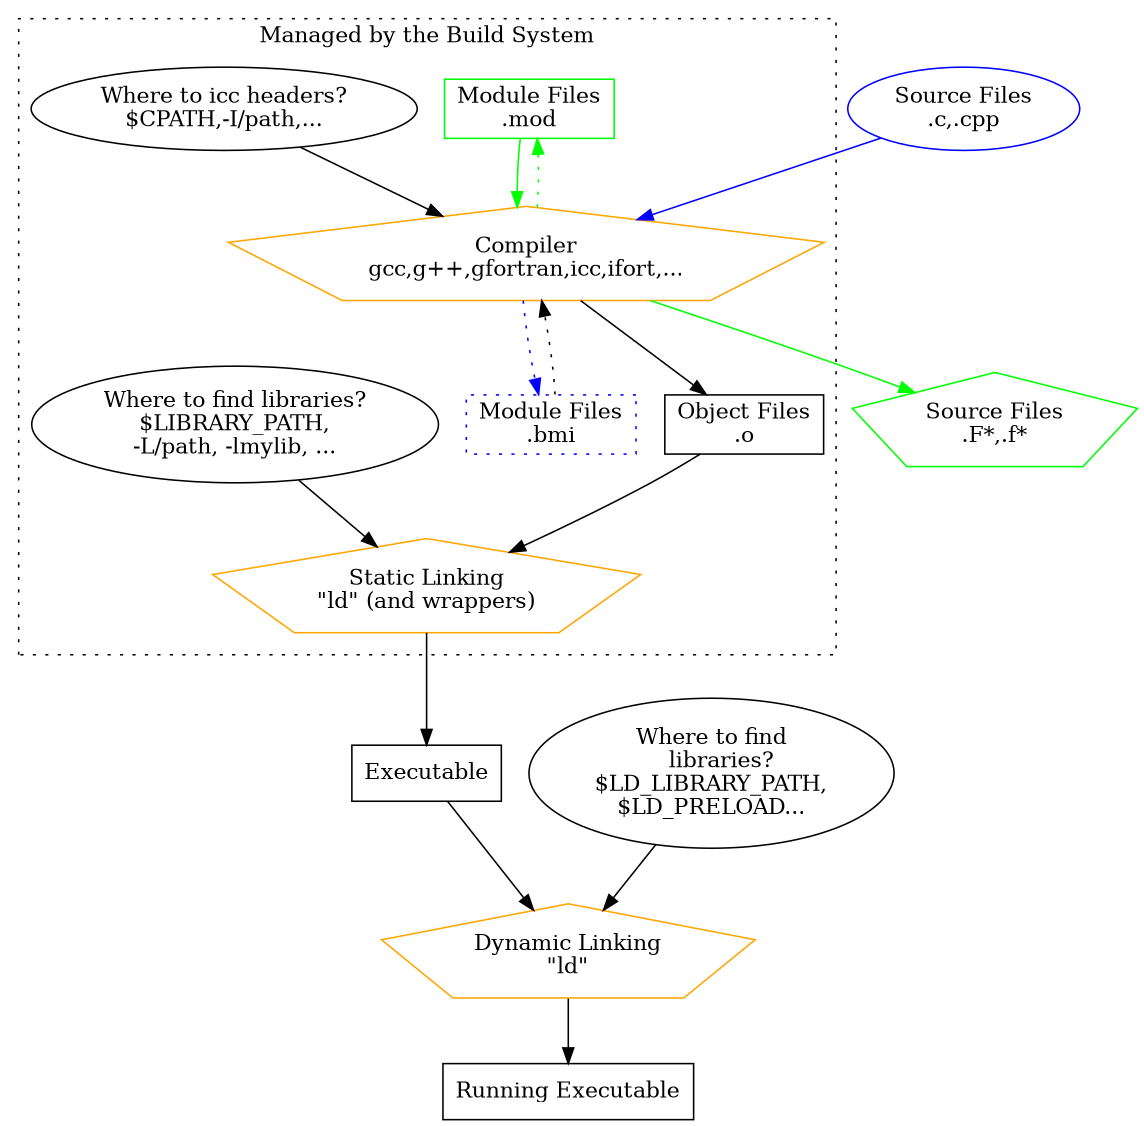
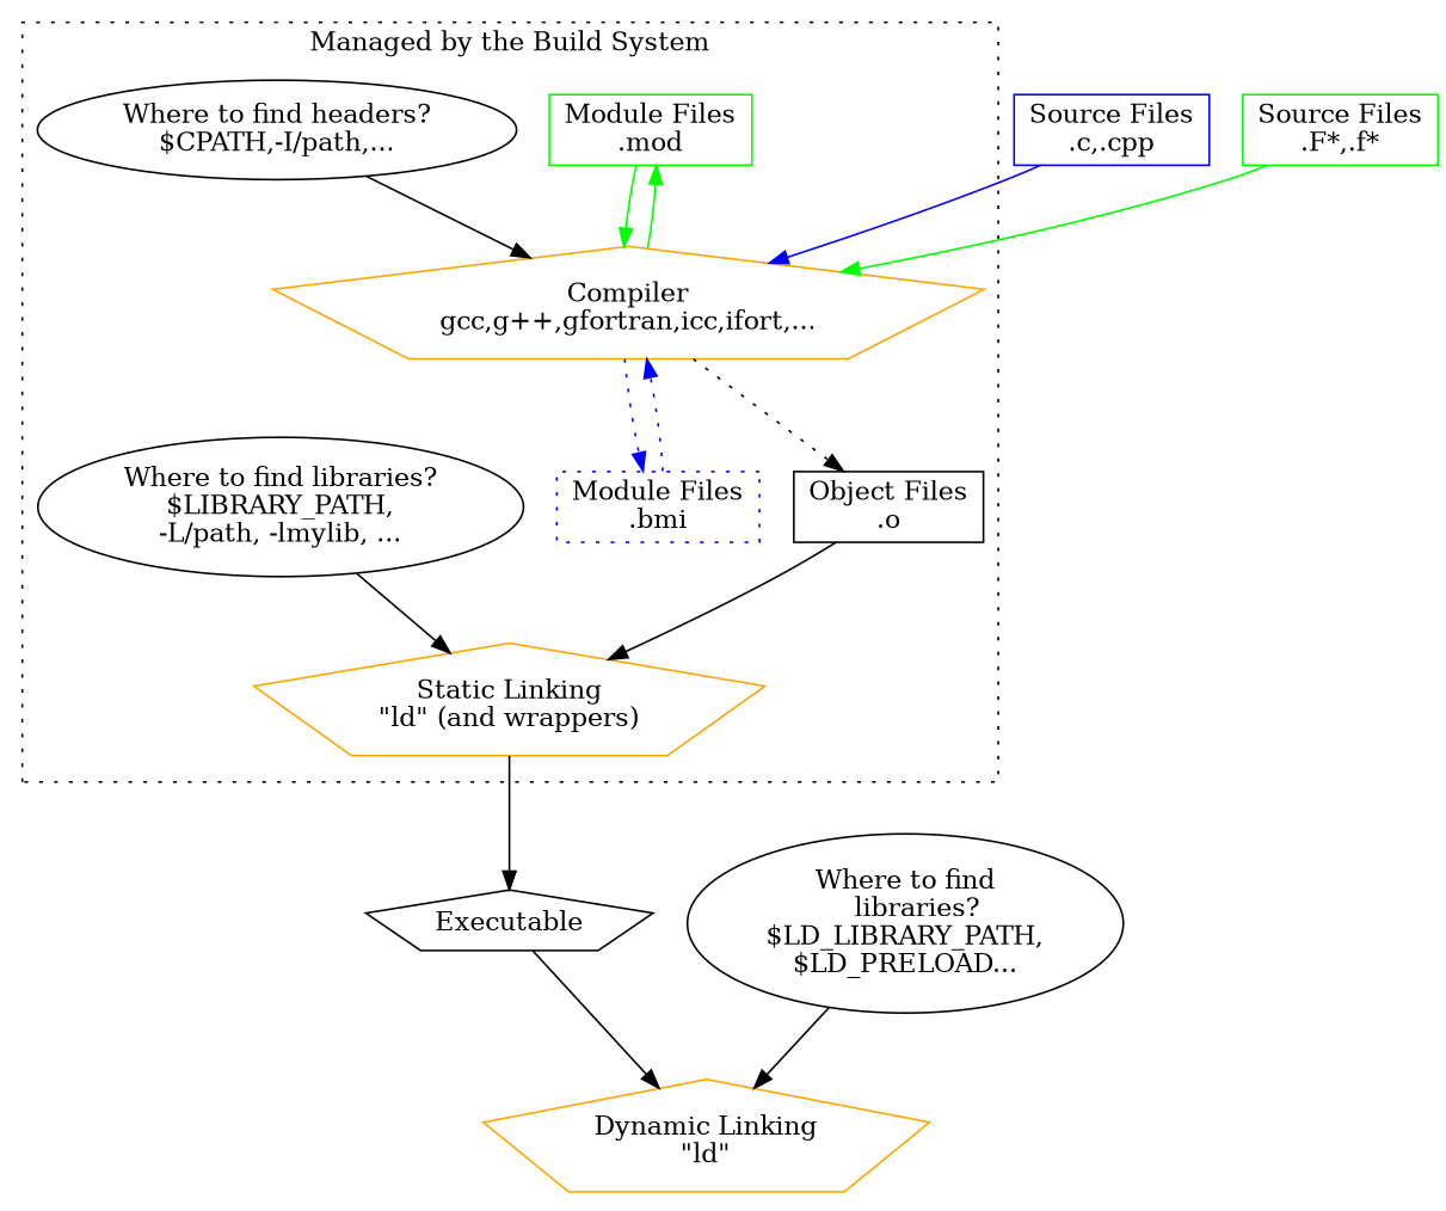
  digraph {
    node [shape=box]
    n1 [color=green label="Module Files\n.mod"]
    n2 [color=blue label="Module Files\n.bmi" shape=bo style=dotted]
    n3 [color=orange label="Compiler\ngcc,g++,gfortran,icc,ifort,..." shape=pentagon]
-   n4 [label="Where to icc headers?\n$CPATH,-I/path,..." shape=""]
+   n4 [label="Where to find headers?\n$CPATH,-I/path,..." shape=""]
    n5 [label="Where to find libraries?\n$LIBRARY_PATH,\n-L/path, -lmylib, ..." shape=""]
    n6 [label="Object Files\n.o"]
    n7 [color=orange label="Static Linking\n\"ld\" (and wrappers)" shape=pentagon]
-   n8 [label=Executable]
-   n9 [color=blue label="Source Files\n.c,.cpp" shape=ellipse]
-   n10 [color=green label="Source Files\n.F*,.f*" shape=pentagon]
+   n8 [label=Executable shape=pentagon]
+   n9 [color=blue label="Source Files\n.c,.cpp"]
+   n10 [color=green label="Source Files\n.F*,.f*"]
    n11 [label="Where to find\n   libraries?\n$LD_LIBRARY_PATH,\n$LD_PRELOAD..." shape=""]
    n12 [color=orange label="Dynamic Linking\n\"ld\"" shape=pentagon]
-   n13 [label="Running Executable"]
    subgraph cluster_1 {
      label="Managed by the Build System"
      style=dotted
      n1
      n2
      n3
      n4
      n5
      n6
      n7
    }
    n1 -> n3 [color=green]
-   n2 -> n3 [color=black style=dotted]
-   n3 -> n1 [color=green style=dotted]
+   n2 -> n3 [color=blue style=dotted]
+   n3 -> n1 [color=green]
    n3 -> n2 [color=blue style=dotted]
-   n3 -> n6
+   n3 -> n6 [style=dotted]
    n4 -> n3
    n5 -> n7
    n6 -> n7
    n7 -> n8
    n8 -> n12
    n9 -> n3 [color=blue]
-   n3 -> n10 [color=green]
+   n10 -> n3 [color=green]
    n11 -> n12
-   n12 -> n13
  }
